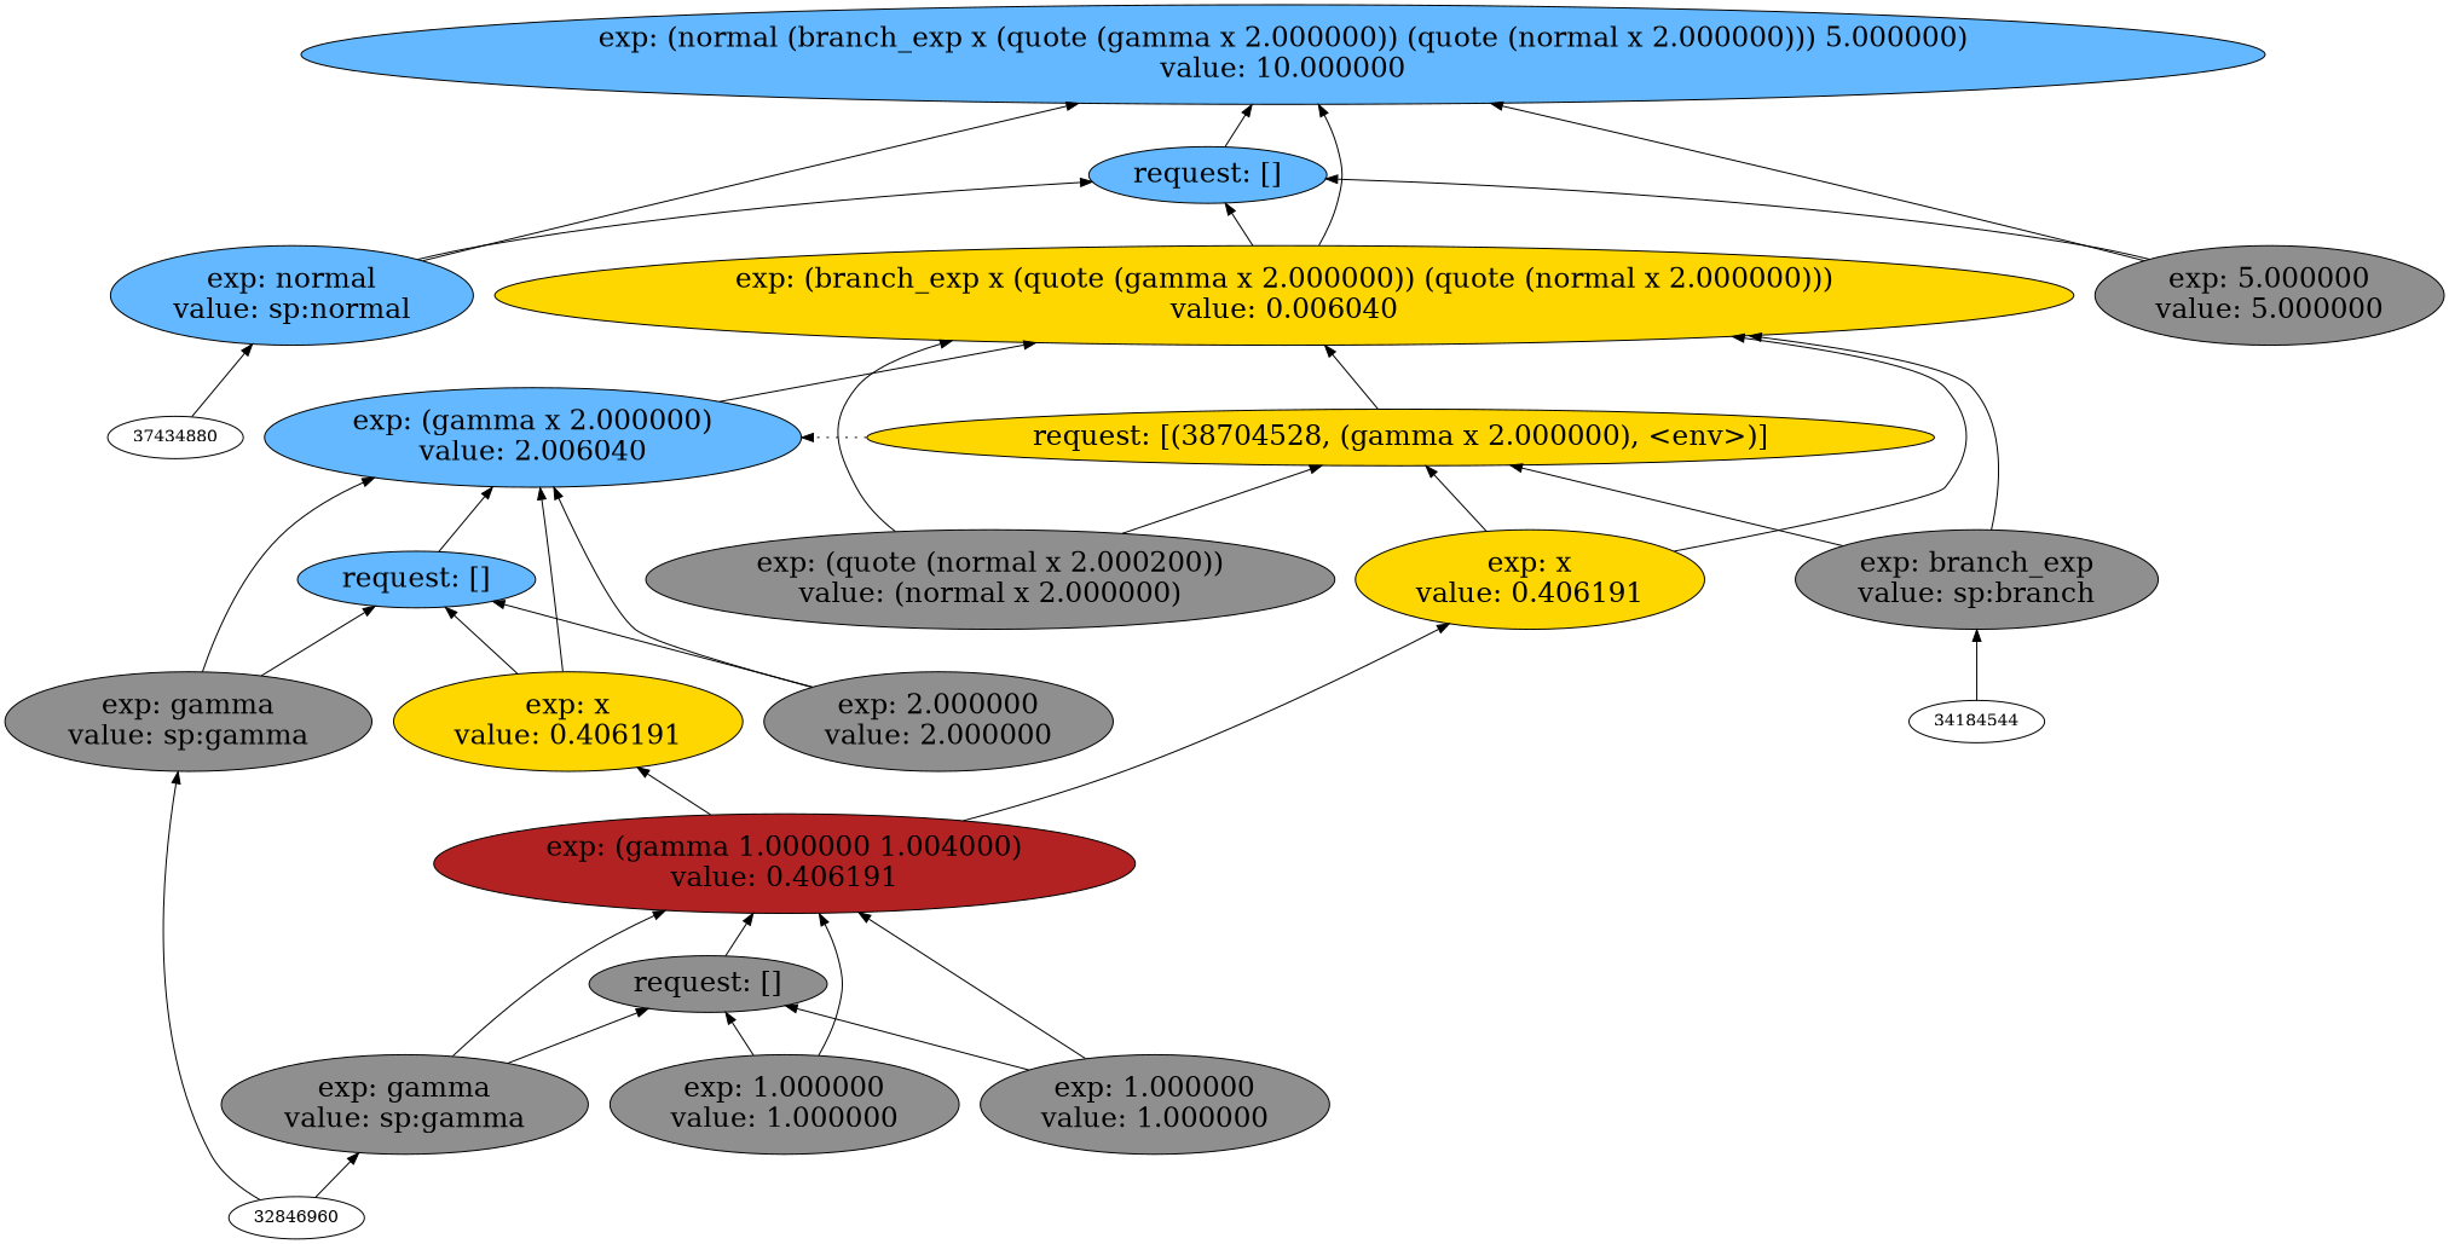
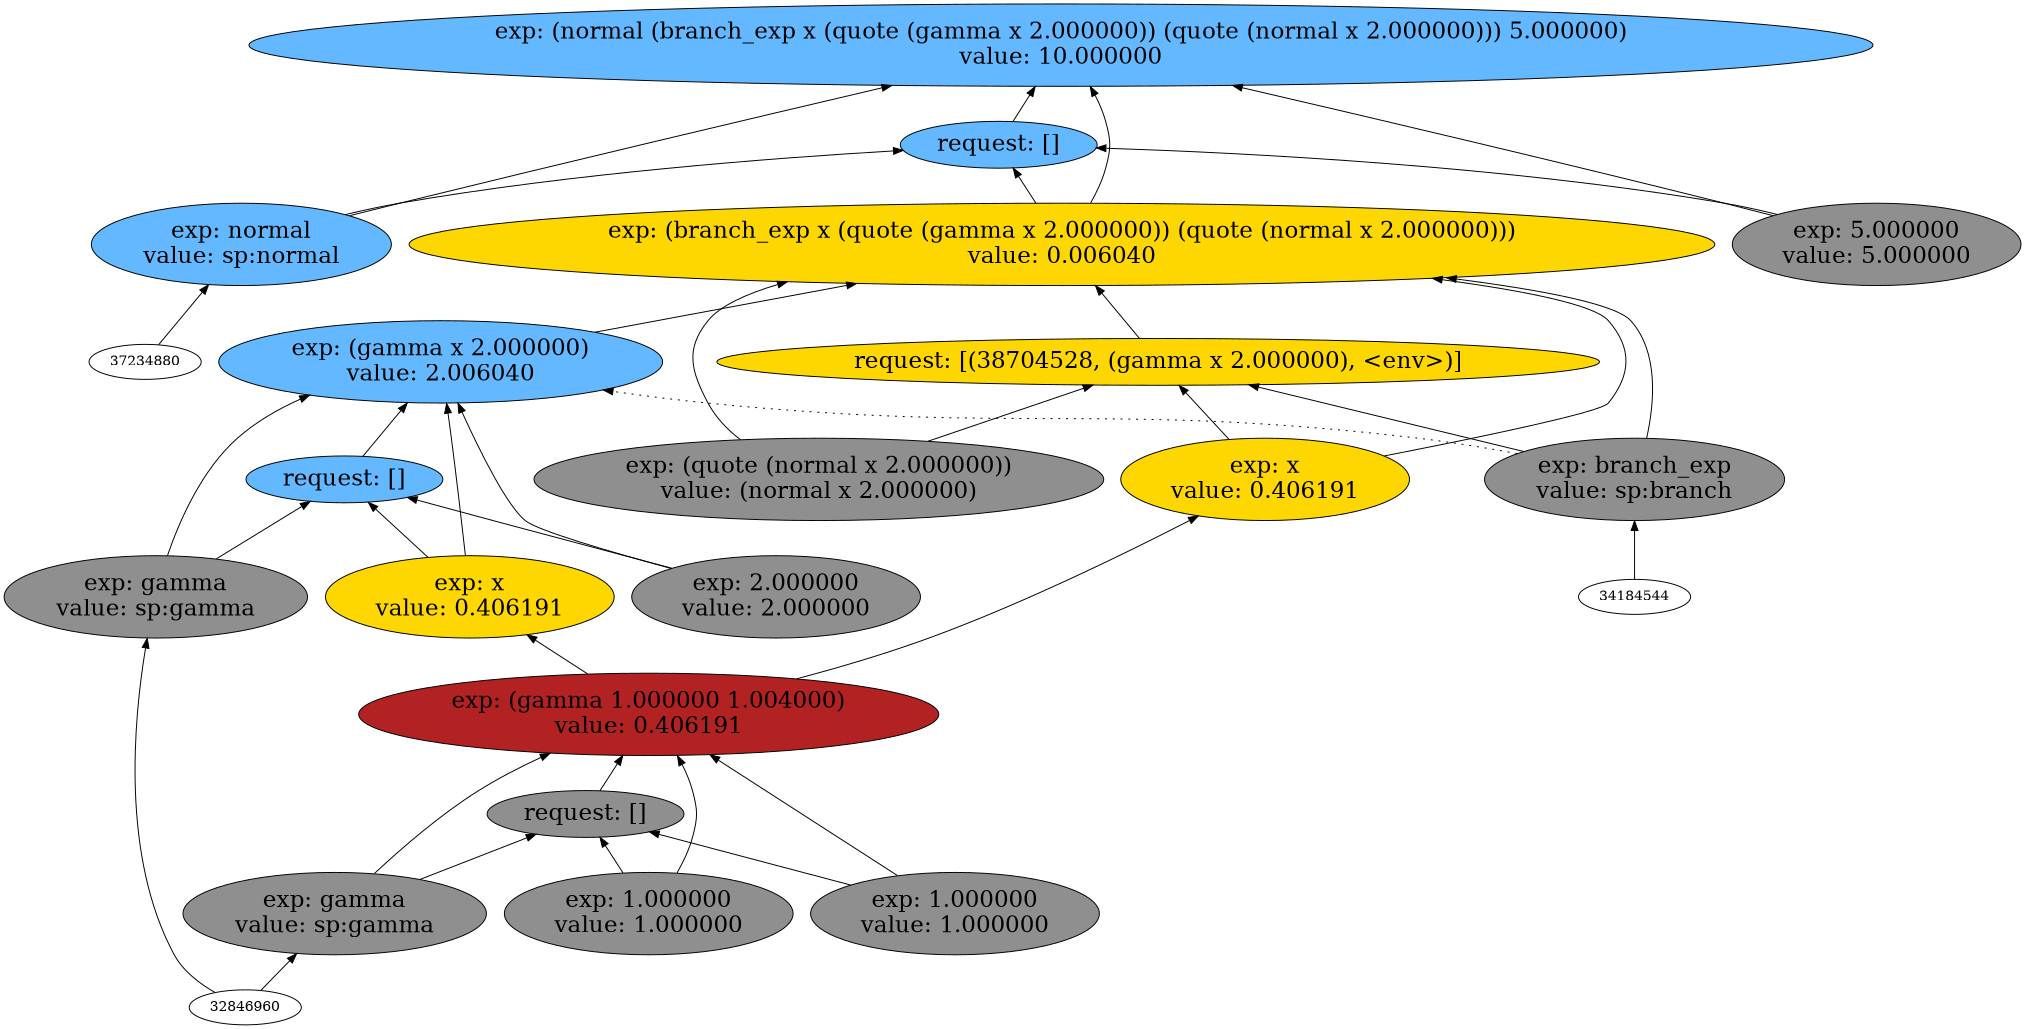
  digraph {
    fontsize=24
    rankdir=BT
    node [fillcolor=grey56 fontsize=24 shape=ellipse style=filled]
    edge [arrowhead=normal color=black constraint=true style=solid]
    n1 [fillcolor=firebrick label="exp: (gamma 1.000000 1.004000)\nvalue: 0.406191"]
    n2 [label="request: []"]
    n3 [label="exp: gamma\nvalue: sp:gamma"]
    n4 [label="exp: 1.000000\nvalue: 1.000000"]
    n5 [label="exp: 1.000000\nvalue: 1.000000"]
    n6 [fillcolor=steelblue1 label="exp: (normal (branch_exp x (quote (gamma x 2.000000)) (quote (normal x 2.000000))) 5.000000)\nvalue: 10.000000"]
    n7 [fillcolor=steelblue1 label="request: []"]
    n8 [fillcolor=steelblue1 label="exp: normal\nvalue: sp:normal"]
    n9 [fillcolor=gold label="exp: (branch_exp x (quote (gamma x 2.000000)) (quote (normal x 2.000000)))\nvalue: 0.006040"]
    n10 [fillcolor=gold label="request: [(38704528, (gamma x 2.000000), <env>)]"]
    n11 [label="exp: branch_exp\nvalue: sp:branch"]
    n12 [fillcolor=gold label="exp: x\nvalue: 0.406191"]
-   n13 [label="exp: (quote (normal x 2.000200))\nvalue: (normal x 2.000000)"]
+   n13 [label="exp: (quote (normal x 2.000000))\nvalue: (normal x 2.000000)"]
    n14 [label="exp: 5.000000\nvalue: 5.000000"]
    n15 [fillcolor=steelblue1 label="exp: (gamma x 2.000000)\nvalue: 2.006040"]
    n16 [fillcolor=steelblue1 label="request: []"]
    n17 [label="exp: gamma\nvalue: sp:gamma"]
    n18 [fillcolor=gold label="exp: x\nvalue: 0.406191"]
    n19 [label="exp: 2.000000\nvalue: 2.000000"]
    32846960 [fillcolor="" fontsize="" shape="" style=""]
-   37434880 [fillcolor="" fontsize="" shape="" style=""]
+   37434880 [label=37234880 fillcolor="" fontsize="" shape="" style=""]
    34184544 [fillcolor="" fontsize="" shape="" style=""]
    subgraph sub_1 {
      label="Venture Families"
      subgraph sub_2 {
        label=1
        n1
        n2
        n3
        n4
        n5
      }
      subgraph sub_3 {
        label=2
        n6
        n7
        n8
        n9
        n10
        n11
        n12
        n13
        n14
      }
    }
    subgraph sub_4 {
      n15
      n16
      n17
      n18
      n19
    }
    n1 -> n12
    n1 -> n18
    n2 -> n1
    n3 -> n1
    n3 -> n2
    n4 -> n1
    n4 -> n2
    n5 -> n1
    n5 -> n2
    n7 -> n6
    n8 -> n6
    n8 -> n7
    n9 -> n6
    n9 -> n7
    n10 -> n9
-   n10 -> n15 [constraint=false style=dotted]
+   n11 -> n15 [constraint=false style=dotted]
    n11 -> n9
    n11 -> n10
    n12 -> n9
    n12 -> n10
    n13 -> n9
    n13 -> n10
    n14 -> n6
    n14 -> n7
    n15 -> n9
    n16 -> n15
    n17 -> n15
    n17 -> n16
    n18 -> n15
    n18 -> n16
    n19 -> n15
    n19 -> n16
    32846960 -> n3
    32846960 -> n17
    37434880 -> n8
    34184544 -> n11
  }
